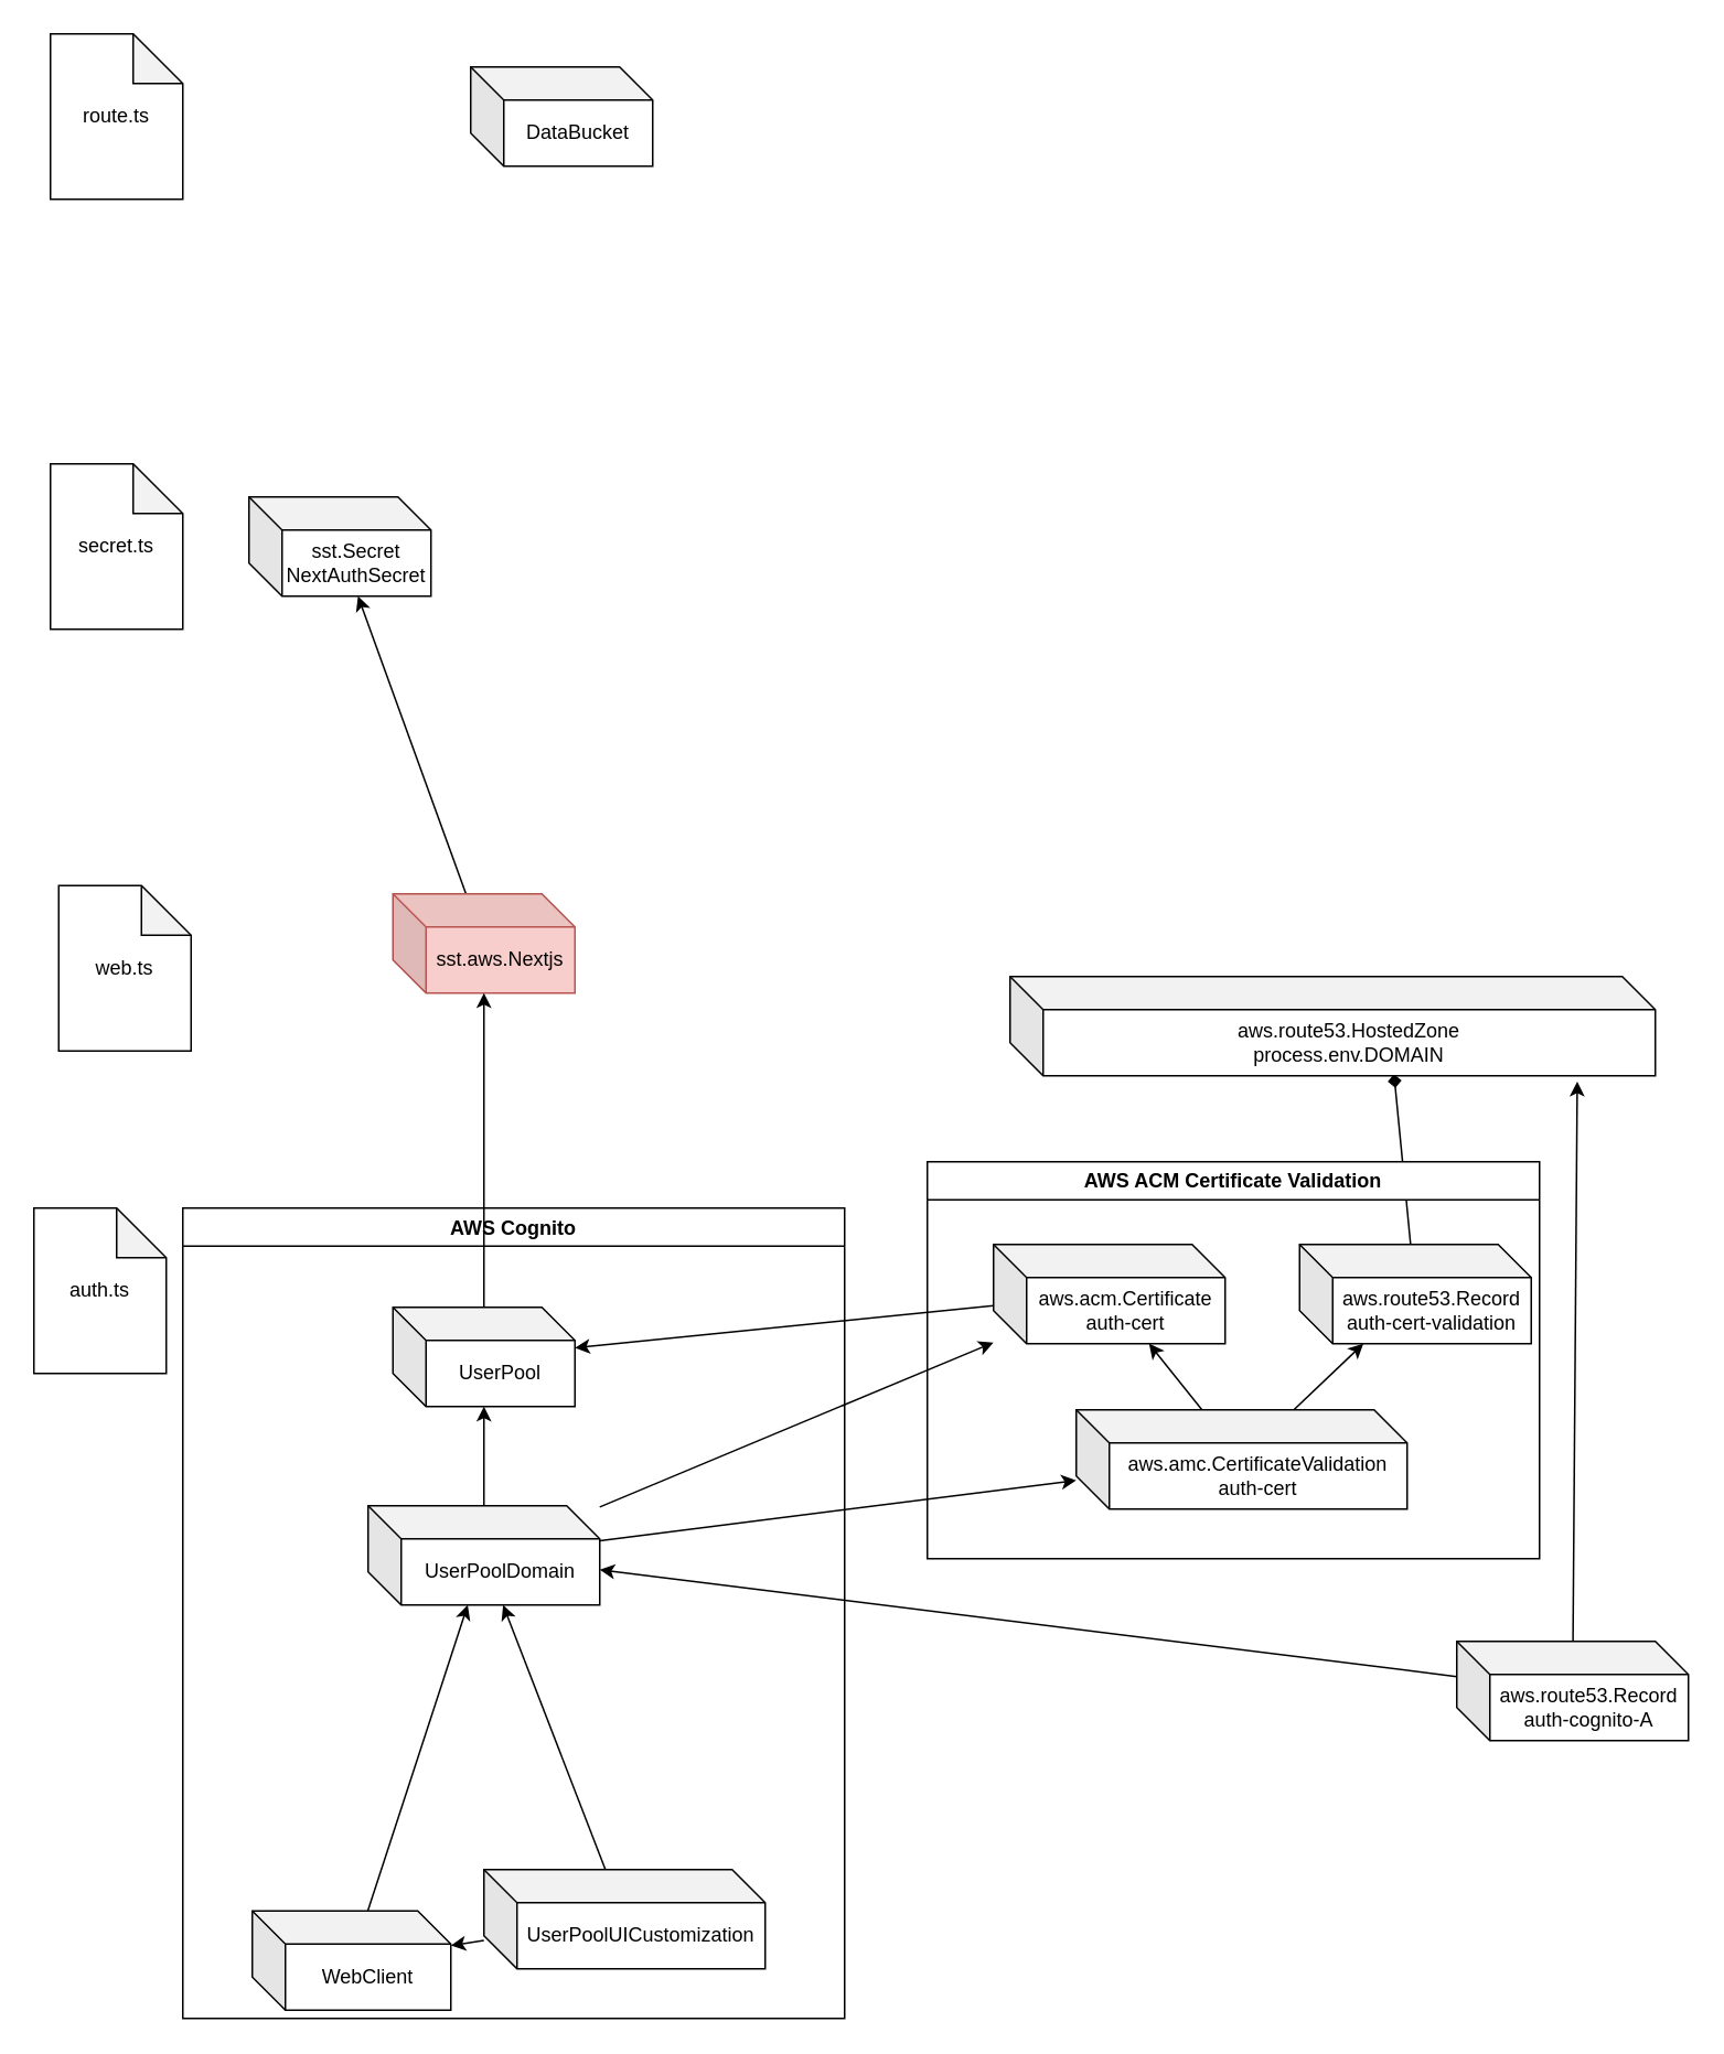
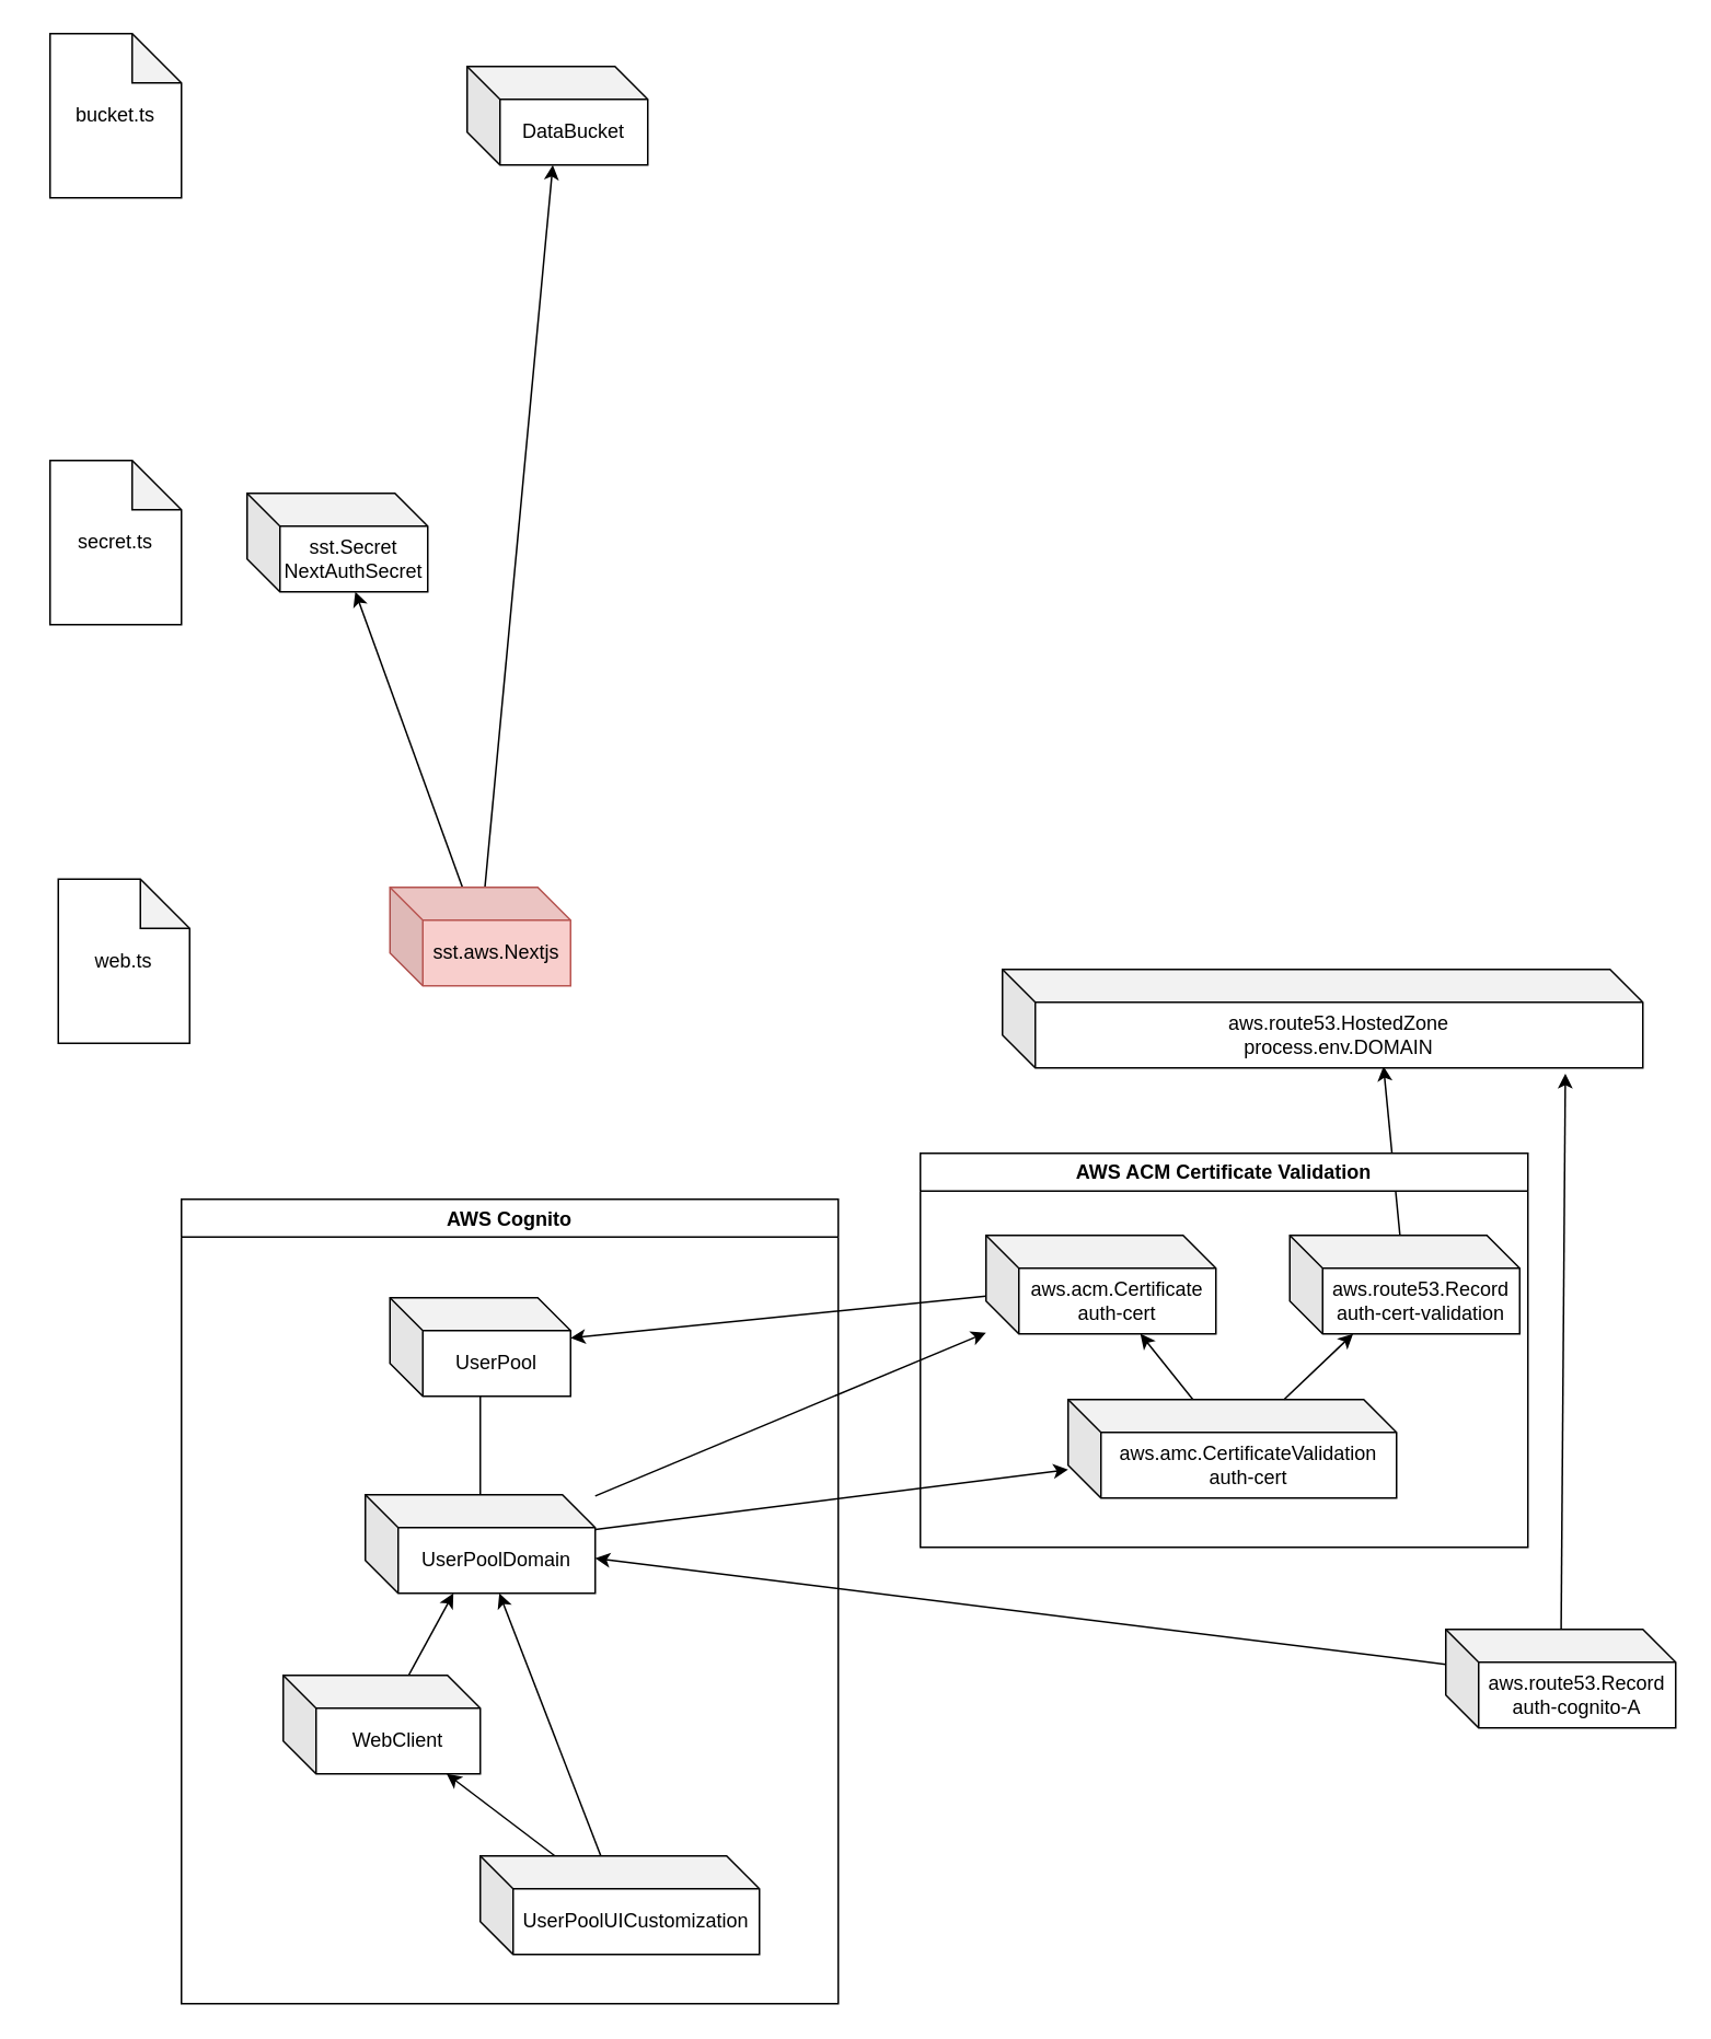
  <mxCell id="0" />
  <mxCell id="1" parent="0" />
- <mxCell id="2" value="auth.ts" style="shape=note;whiteSpace=wrap;html=1;backgroundOutline=1;darkOpacity=0.05;" parent="1" vertex="1"><mxGeometry x="20" y="730" width="80" height="100" as="geometry" /></mxCell>
  <mxCell id="3" value="AWS Cognito" style="swimlane;startSize=23;" parent="1" vertex="1"><mxGeometry x="110" y="730" width="400" height="490" as="geometry" /></mxCell>
  <mxCell id="4" value="UserPool" style="shape=cube;whiteSpace=wrap;html=1;boundedLbl=1;backgroundOutline=1;darkOpacity=0.05;darkOpacity2=0.1;" parent="3" vertex="1"><mxGeometry x="127" y="60" width="110" height="60" as="geometry" /></mxCell>
- <mxCell id="5" style="edgeStyle=none;rounded=0;orthogonalLoop=1;jettySize=auto;html=1;" parent="3" source="6" target="4" edge="1"><mxGeometry relative="1" as="geometry" /></mxCell>
+ <mxCell id="5" style="edgeStyle=none;rounded=0;orthogonalLoop=1;jettySize=auto;html=1;endArrow=none;" parent="3" source="6" target="4" edge="1"><mxGeometry relative="1" as="geometry" /></mxCell>
  <mxCell id="6" value="UserPoolDomain&lt;br&gt;" style="shape=cube;whiteSpace=wrap;html=1;boundedLbl=1;backgroundOutline=1;darkOpacity=0.05;darkOpacity2=0.1;" parent="3" vertex="1"><mxGeometry x="112" y="180" width="140" height="60" as="geometry" /></mxCell>
  <mxCell id="7" style="edgeStyle=none;rounded=0;orthogonalLoop=1;jettySize=auto;html=1;" parent="3" source="8" target="6" edge="1"><mxGeometry relative="1" as="geometry" /></mxCell>
- <mxCell id="8" value="WebClient" style="shape=cube;whiteSpace=wrap;html=1;boundedLbl=1;backgroundOutline=1;darkOpacity=0.05;darkOpacity2=0.1;" parent="3" vertex="1"><mxGeometry x="42" y="425" width="120" height="60" as="geometry" /></mxCell>
+ <mxCell id="8" value="WebClient" style="shape=cube;whiteSpace=wrap;html=1;boundedLbl=1;backgroundOutline=1;darkOpacity=0.05;darkOpacity2=0.1;" parent="3" vertex="1"><mxGeometry x="62" y="290" width="120" height="60" as="geometry" /></mxCell>
  <mxCell id="9" style="edgeStyle=none;rounded=0;orthogonalLoop=1;jettySize=auto;html=1;" parent="3" source="11" target="8" edge="1"><mxGeometry relative="1" as="geometry" /></mxCell>
  <mxCell id="10" style="edgeStyle=none;rounded=0;orthogonalLoop=1;jettySize=auto;html=1;" parent="3" source="11" target="6" edge="1"><mxGeometry relative="1" as="geometry" /></mxCell>
  <mxCell id="11" value="UserPoolUICustomization" style="shape=cube;whiteSpace=wrap;html=1;boundedLbl=1;backgroundOutline=1;darkOpacity=0.05;darkOpacity2=0.1;" parent="3" vertex="1"><mxGeometry x="182" y="400" width="170" height="60" as="geometry" /></mxCell>
  <mxCell id="12" style="edgeStyle=none;rounded=0;orthogonalLoop=1;jettySize=auto;html=1;" parent="1" source="21" target="4" edge="1"><mxGeometry relative="1" as="geometry" /></mxCell>
- <mxCell id="13" style="edgeStyle=none;rounded=0;orthogonalLoop=1;jettySize=auto;html=1;entryX=0.595;entryY=0.983;entryDx=0;entryDy=0;entryPerimeter=0;endArrow=diamond;" parent="1" source="24" target="19" edge="1"><mxGeometry relative="1" as="geometry" /></mxCell>
+ <mxCell id="13" style="edgeStyle=none;rounded=0;orthogonalLoop=1;jettySize=auto;html=1;entryX=0.595;entryY=0.983;entryDx=0;entryDy=0;entryPerimeter=0;" parent="1" source="24" target="19" edge="1"><mxGeometry relative="1" as="geometry" /></mxCell>
  <mxCell id="14" style="edgeStyle=none;rounded=0;orthogonalLoop=1;jettySize=auto;html=1;" parent="1" source="6" target="21" edge="1"><mxGeometry relative="1" as="geometry" /></mxCell>
  <mxCell id="15" style="edgeStyle=none;rounded=0;orthogonalLoop=1;jettySize=auto;html=1;" parent="1" source="6" target="23" edge="1"><mxGeometry relative="1" as="geometry" /></mxCell>
  <mxCell id="16" style="edgeStyle=none;rounded=0;orthogonalLoop=1;jettySize=auto;html=1;entryX=0.879;entryY=1.058;entryDx=0;entryDy=0;entryPerimeter=0;" parent="1" source="18" target="19" edge="1"><mxGeometry relative="1" as="geometry" /></mxCell>
  <mxCell id="17" style="edgeStyle=none;rounded=0;orthogonalLoop=1;jettySize=auto;html=1;" parent="1" source="18" target="6" edge="1"><mxGeometry relative="1" as="geometry" /></mxCell>
  <mxCell id="18" value="aws.route53.Record&lt;br&gt;auth-cognito-A" style="shape=cube;whiteSpace=wrap;html=1;boundedLbl=1;backgroundOutline=1;darkOpacity=0.05;darkOpacity2=0.1;" parent="1" vertex="1"><mxGeometry x="880" y="992" width="140" height="60" as="geometry" /></mxCell>
  <mxCell id="19" value="aws.route53.HostedZone&lt;br&gt;process.env.DOMAIN" style="shape=cube;whiteSpace=wrap;html=1;boundedLbl=1;backgroundOutline=1;darkOpacity=0.05;darkOpacity2=0.1;" parent="1" vertex="1"><mxGeometry x="610" y="590" width="390" height="60" as="geometry" /></mxCell>
  <mxCell id="20" value="AWS ACM Certificate Validation" style="swimlane;whiteSpace=wrap;html=1;" parent="1" vertex="1"><mxGeometry x="560" y="702" width="370" height="240" as="geometry" /></mxCell>
  <mxCell id="21" value="aws.acm.Certificate&lt;br&gt;auth-cert" style="shape=cube;whiteSpace=wrap;html=1;boundedLbl=1;backgroundOutline=1;darkOpacity=0.05;darkOpacity2=0.1;" parent="20" vertex="1"><mxGeometry x="40" y="50" width="140" height="60" as="geometry" /></mxCell>
  <mxCell id="22" style="edgeStyle=none;rounded=0;orthogonalLoop=1;jettySize=auto;html=1;" parent="20" source="23" target="21" edge="1"><mxGeometry relative="1" as="geometry" /></mxCell>
  <mxCell id="23" value="aws.amc.CertificateValidation&lt;br&gt;auth-cert" style="shape=cube;whiteSpace=wrap;html=1;boundedLbl=1;backgroundOutline=1;darkOpacity=0.05;darkOpacity2=0.1;" parent="20" vertex="1"><mxGeometry x="90" y="150" width="200" height="60" as="geometry" /></mxCell>
  <mxCell id="24" value="aws.route53.Record&lt;br&gt;auth-cert-validation" style="shape=cube;whiteSpace=wrap;html=1;boundedLbl=1;backgroundOutline=1;darkOpacity=0.05;darkOpacity2=0.1;" parent="20" vertex="1"><mxGeometry x="225" y="50" width="140" height="60" as="geometry" /></mxCell>
  <mxCell id="25" style="edgeStyle=none;rounded=0;orthogonalLoop=1;jettySize=auto;html=1;" parent="20" source="23" target="24" edge="1"><mxGeometry relative="1" as="geometry" /></mxCell>
  <mxCell id="26" value="web.ts" style="shape=note;whiteSpace=wrap;html=1;backgroundOutline=1;darkOpacity=0.05;" parent="1" vertex="1"><mxGeometry x="35" y="535" width="80" height="100" as="geometry" /></mxCell>
  <mxCell id="27" style="edgeStyle=none;rounded=0;orthogonalLoop=1;jettySize=auto;html=1;" parent="1" source="29" target="32" edge="1"><mxGeometry relative="1" as="geometry" /></mxCell>
+ <mxCell id="28" style="rounded=0;orthogonalLoop=1;jettySize=auto;html=1;" edge="1" parent="1" source="29" target="34"><mxGeometry relative="1" as="geometry" /></mxCell>
  <mxCell id="29" value="sst.aws.Nextjs" style="shape=cube;whiteSpace=wrap;html=1;boundedLbl=1;backgroundOutline=1;darkOpacity=0.05;darkOpacity2=0.1;fillColor=#f8cecc;strokeColor=#b85450;" parent="1" vertex="1"><mxGeometry x="237" y="540" width="110" height="60" as="geometry" /></mxCell>
- <mxCell id="30" style="edgeStyle=none;rounded=0;orthogonalLoop=1;jettySize=auto;html=1;" parent="1" source="4" target="29" edge="1"><mxGeometry relative="1" as="geometry" /></mxCell>
  <mxCell id="31" value="secret.ts" style="shape=note;whiteSpace=wrap;html=1;backgroundOutline=1;darkOpacity=0.05;" parent="1" vertex="1"><mxGeometry x="30" y="280" width="80" height="100" as="geometry" /></mxCell>
  <mxCell id="32" value="sst.Secret&lt;br&gt;NextAuthSecret" style="shape=cube;whiteSpace=wrap;html=1;boundedLbl=1;backgroundOutline=1;darkOpacity=0.05;darkOpacity2=0.1;" parent="1" vertex="1"><mxGeometry x="150" y="300" width="110" height="60" as="geometry" /></mxCell>
- <mxCell id="33" value="route.ts" style="shape=note;whiteSpace=wrap;html=1;backgroundOutline=1;darkOpacity=0.05;" vertex="1" parent="1"><mxGeometry x="30" y="20" width="80" height="100" as="geometry" /></mxCell>
+ <mxCell id="33" value="bucket.ts" style="shape=note;whiteSpace=wrap;html=1;backgroundOutline=1;darkOpacity=0.05;" vertex="1" parent="1"><mxGeometry x="30" y="20" width="80" height="100" as="geometry" /></mxCell>
  <mxCell id="34" value="DataBucket" style="shape=cube;whiteSpace=wrap;html=1;boundedLbl=1;backgroundOutline=1;darkOpacity=0.05;darkOpacity2=0.1;" vertex="1" parent="1"><mxGeometry x="284" y="40" width="110" height="60" as="geometry" /></mxCell>
